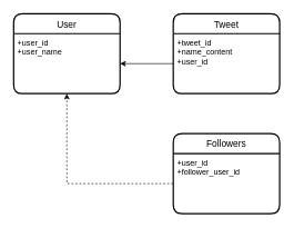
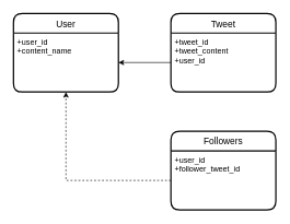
  <mxCell id="0" />
  <mxCell id="1" parent="0" />
  <mxCell id="2" value="User" style="swimlane;childLayout=stackLayout;horizontal=1;startSize=30;horizontalStack=0;rounded=1;fontSize=14;fontStyle=0;strokeWidth=2;resizeParent=0;resizeLast=1;shadow=0;dashed=0;align=center;" vertex="1" parent="1"><mxGeometry x="20" y="20" width="160" height="120" as="geometry" /></mxCell>
- <mxCell id="3" value="+user_id&#10;+user_name" style="align=left;strokeColor=none;fillColor=none;spacingLeft=4;fontSize=12;verticalAlign=top;resizable=0;rotatable=0;part=1;" vertex="1" parent="2"><mxGeometry y="30" width="160" height="90" as="geometry" /></mxCell>
+ <mxCell id="3" value="+user_id&#10;+content_name" style="align=left;strokeColor=none;fillColor=none;spacingLeft=4;fontSize=12;verticalAlign=top;resizable=0;rotatable=0;part=1;" vertex="1" parent="2"><mxGeometry y="30" width="160" height="90" as="geometry" /></mxCell>
  <mxCell id="4" value="Tweet" style="swimlane;childLayout=stackLayout;horizontal=1;startSize=30;horizontalStack=0;rounded=1;fontSize=14;fontStyle=0;strokeWidth=2;resizeParent=0;resizeLast=1;shadow=0;dashed=0;align=center;" vertex="1" parent="1"><mxGeometry x="260" y="20" width="160" height="120" as="geometry" /></mxCell>
- <mxCell id="5" value="+tweet_id&#10;+name_content&#10;+user_id" style="align=left;strokeColor=none;fillColor=none;spacingLeft=4;fontSize=12;verticalAlign=top;resizable=0;rotatable=0;part=1;" vertex="1" parent="4"><mxGeometry y="30" width="160" height="90" as="geometry" /></mxCell>
+ <mxCell id="5" value="+tweet_id&#10;+tweet_content&#10;+user_id" style="align=left;strokeColor=none;fillColor=none;spacingLeft=4;fontSize=12;verticalAlign=top;resizable=0;rotatable=0;part=1;" vertex="1" parent="4"><mxGeometry y="30" width="160" height="90" as="geometry" /></mxCell>
  <mxCell id="6" value="" style="edgeStyle=orthogonalEdgeStyle;rounded=0;orthogonalLoop=1;jettySize=auto;html=1;" edge="1" parent="1" source="5" target="3"><mxGeometry relative="1" as="geometry" /></mxCell>
  <mxCell id="7" value="Followers" style="swimlane;childLayout=stackLayout;horizontal=1;startSize=30;horizontalStack=0;rounded=1;fontSize=14;fontStyle=0;strokeWidth=2;resizeParent=0;resizeLast=1;shadow=0;dashed=0;align=center;" vertex="1" parent="1"><mxGeometry x="260" y="200" width="160" height="120" as="geometry" /></mxCell>
- <mxCell id="8" value="+user_id&#10;+follower_user_id" style="align=left;strokeColor=none;fillColor=none;spacingLeft=4;fontSize=12;verticalAlign=top;resizable=0;rotatable=0;part=1;" vertex="1" parent="7"><mxGeometry y="30" width="160" height="90" as="geometry" /></mxCell>
+ <mxCell id="8" value="+user_id&#10;+follower_tweet_id" style="align=left;strokeColor=none;fillColor=none;spacingLeft=4;fontSize=12;verticalAlign=top;resizable=0;rotatable=0;part=1;" vertex="1" parent="7"><mxGeometry y="30" width="160" height="90" as="geometry" /></mxCell>
  <mxCell id="9" style="edgeStyle=orthogonalEdgeStyle;rounded=0;orthogonalLoop=1;jettySize=auto;html=1;exitX=0;exitY=0.5;exitDx=0;exitDy=0;entryX=0.5;entryY=1;entryDx=0;entryDy=0;dashed=1;" edge="1" parent="1" source="8" target="3"><mxGeometry relative="1" as="geometry" /></mxCell>
